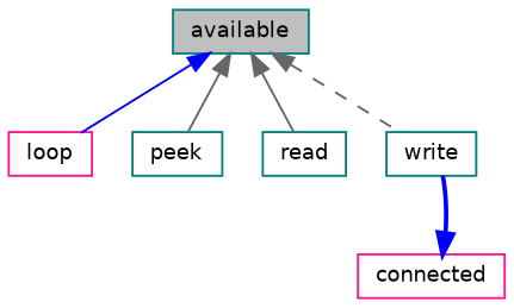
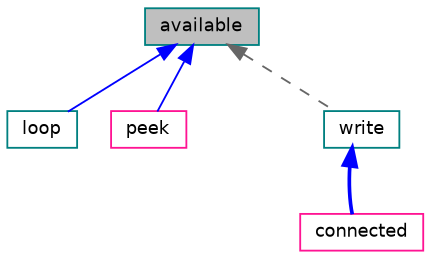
  digraph {
    rankdir=TB
    node [color=teal fillcolor=white fontname=Helvetica fontsize=10 shape=record style=filled]
    edge [color=blue dir=back fontname=Helvetica fontsize=10 labelfontname=Helvetica labelfontsize=10 style=solid]
    n1 [fillcolor=grey75 fontcolor=black height=0.2 label=available width=0.4]
-   n2 [color=deeppink height=0.2 label=loop width=0.4]
-   n3 [height=0.2 label=peek width=0.4]
-   n4 [height=0.2 label=read width=0.4]
+   n2 [height=0.2 label=loop width=0.4]
+   n3 [color=deeppink height=0.2 label=peek width=0.4]
    n5 [height=0.2 label=write width=0.4]
    n6 [color=deeppink height=0.2 label=connected width=0.4]
    n1 -> n2
-   n1 -> n3 [color=gray40]
-   n1 -> n4 [color=gray40]
+   n1 -> n3
    n1 -> n5 [color=gray40 style=dashed]
-   n6 -> n5 [style=bold]
+   n5 -> n6 [style=bold]
  }
